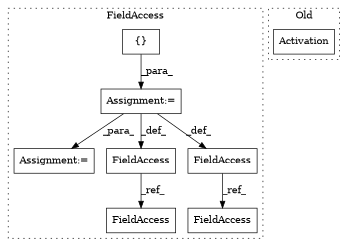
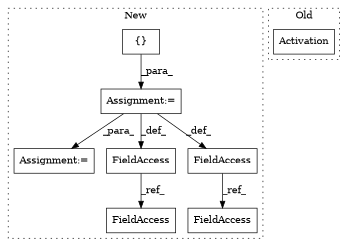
  digraph {
    node [a=22 l=1 shape=box]
    n1 [a=4 l="1,1" label="{}" s="7561,7594"]
    n2 [a=7 label="Assignment:=" s=7858]
    n3 [l=6 label=FieldAccess s=7737]
    n4 [l=5 label=FieldAccess s=7542]
    n5 [l=5 label=FieldAccess s=7641]
    n6 [l=6 label=FieldAccess s=7811]
    n7 [a=7 label="Assignment:=" s=7547]
    n8 [a=32 l="11,1" label=Activation s="7144,7164"]
    subgraph cluster_1 {
-     label=FieldAccess
+     label=New
      style=dotted
      n1
      n2
      n3
      n4
      n5
      n6
      n7
    }
    subgraph cluster_2 {
      label=Old
      style=dotted
      n8
    }
    n1 -> n7 [label=_para_]
    n3 -> n6 [label=_ref_]
    n4 -> n5 [label=_ref_]
    n7 -> n2 [label=_para_]
    n7 -> n3 [label=_def_]
    n7 -> n4 [label=_def_]
  }
